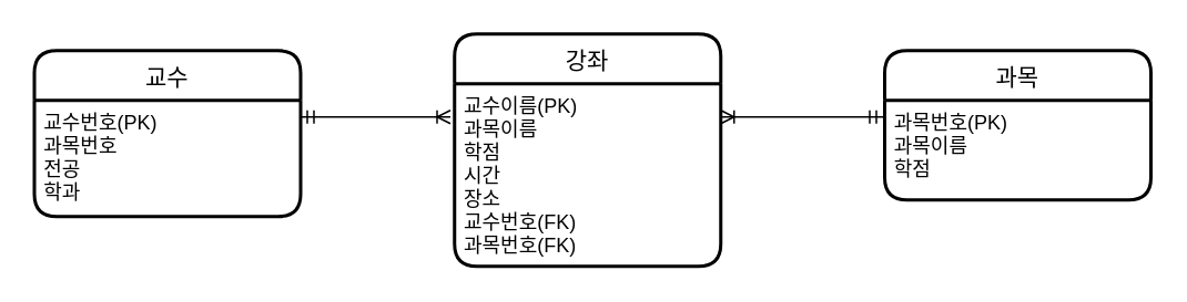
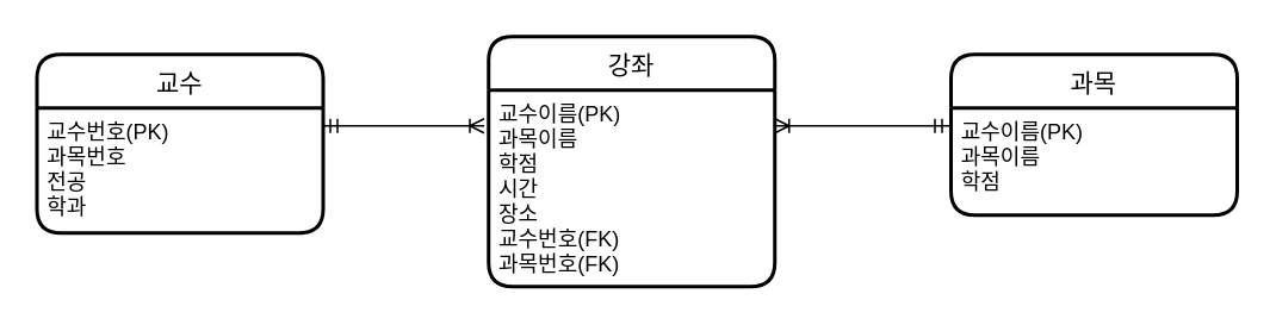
  <mxCell id="0" />
  <mxCell id="1" parent="0" />
  <mxCell id="2" value="교수" style="swimlane;childLayout=stackLayout;horizontal=1;startSize=30;horizontalStack=0;rounded=1;fontSize=14;fontStyle=0;strokeWidth=2;resizeParent=0;resizeLast=1;shadow=0;dashed=0;align=center;" vertex="1" parent="1"><mxGeometry x="20" y="30" width="160" height="100" as="geometry" /></mxCell>
  <mxCell id="3" value="교수번호(PK)&#10;과목번호&#10;전공&#10;학과" style="align=left;strokeColor=none;fillColor=none;spacingLeft=4;fontSize=12;verticalAlign=top;resizable=0;rotatable=0;part=1;" vertex="1" parent="2"><mxGeometry y="30" width="160" height="70" as="geometry" /></mxCell>
  <mxCell id="4" value="과목" style="swimlane;childLayout=stackLayout;horizontal=1;startSize=30;horizontalStack=0;rounded=1;fontSize=14;fontStyle=0;strokeWidth=2;resizeParent=0;resizeLast=1;shadow=0;dashed=0;align=center;" vertex="1" parent="1"><mxGeometry x="531" y="30" width="160" height="90" as="geometry" /></mxCell>
- <mxCell id="5" value="과목번호(PK)&#10;과목이름&#10;학점" style="align=left;strokeColor=none;fillColor=none;spacingLeft=4;fontSize=12;verticalAlign=top;resizable=0;rotatable=0;part=1;" vertex="1" parent="4"><mxGeometry y="30" width="160" height="60" as="geometry" /></mxCell>
+ <mxCell id="5" value="교수이름(PK)&#10;과목이름&#10;학점" style="align=left;strokeColor=none;fillColor=none;spacingLeft=4;fontSize=12;verticalAlign=top;resizable=0;rotatable=0;part=1;" vertex="1" parent="4"><mxGeometry y="30" width="160" height="60" as="geometry" /></mxCell>
  <mxCell id="6" value="강좌" style="swimlane;childLayout=stackLayout;horizontal=1;startSize=30;horizontalStack=0;rounded=1;fontSize=14;fontStyle=0;strokeWidth=2;resizeParent=0;resizeLast=1;shadow=0;dashed=0;align=center;" vertex="1" parent="1"><mxGeometry x="272.5" y="20" width="160" height="140" as="geometry" /></mxCell>
  <mxCell id="7" value="교수이름(PK)&#10;과목이름&#10;학점&#10;시간&#10;장소&#10;교수번호(FK)&#10;과목번호(FK)" style="align=left;strokeColor=none;fillColor=none;spacingLeft=4;fontSize=12;verticalAlign=top;resizable=0;rotatable=0;part=1;" vertex="1" parent="6"><mxGeometry y="30" width="160" height="110" as="geometry" /></mxCell>
  <mxCell id="8" value="" style="edgeStyle=entityRelationEdgeStyle;fontSize=12;html=1;endArrow=ERoneToMany;startArrow=ERmandOne;rounded=0;" edge="1" parent="1"><mxGeometry width="100" height="100" relative="1" as="geometry"><mxPoint x="180" y="70" as="sourcePoint" /><mxPoint x="270" y="70" as="targetPoint" /></mxGeometry></mxCell>
  <mxCell id="9" value="" style="fontSize=12;html=1;endArrow=ERoneToMany;startArrow=ERmandOne;rounded=0;" edge="1" parent="1"><mxGeometry width="100" height="100" relative="1" as="geometry"><mxPoint x="530" y="70" as="sourcePoint" /><mxPoint x="432.5" y="70" as="targetPoint" /></mxGeometry></mxCell>
